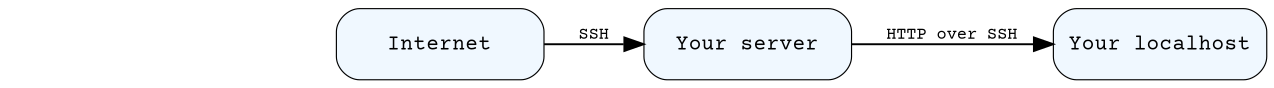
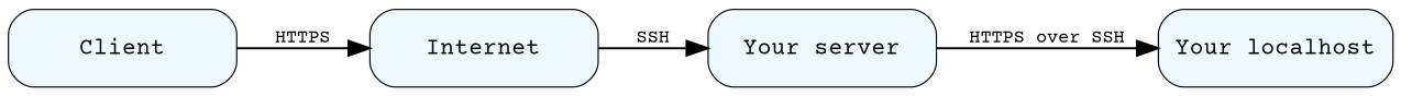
  digraph {
    bgcolor=white
    fontname="Courier Prime"
    rankdir=LR
    node [fillcolor=aliceblue fontname="Courier Prime" fontsize=11 penwidth=0.6 shape=record style="filled, rounded"]
    edge [fontname="Courier Prime" fontsize=9]
+   Client [width=1.5]
    Internet [width=1.5]
    n3 [label="Your server" width=1.5]
    n4 [label="Your localhost" width=1.5]
+   Client -> Internet [label=HTTPS]
    Internet -> n3 [label=SSH]
-   n3 -> n4 [label="HTTP over SSH"]
+   n3 -> n4 [label="HTTPS over SSH"]
  }
